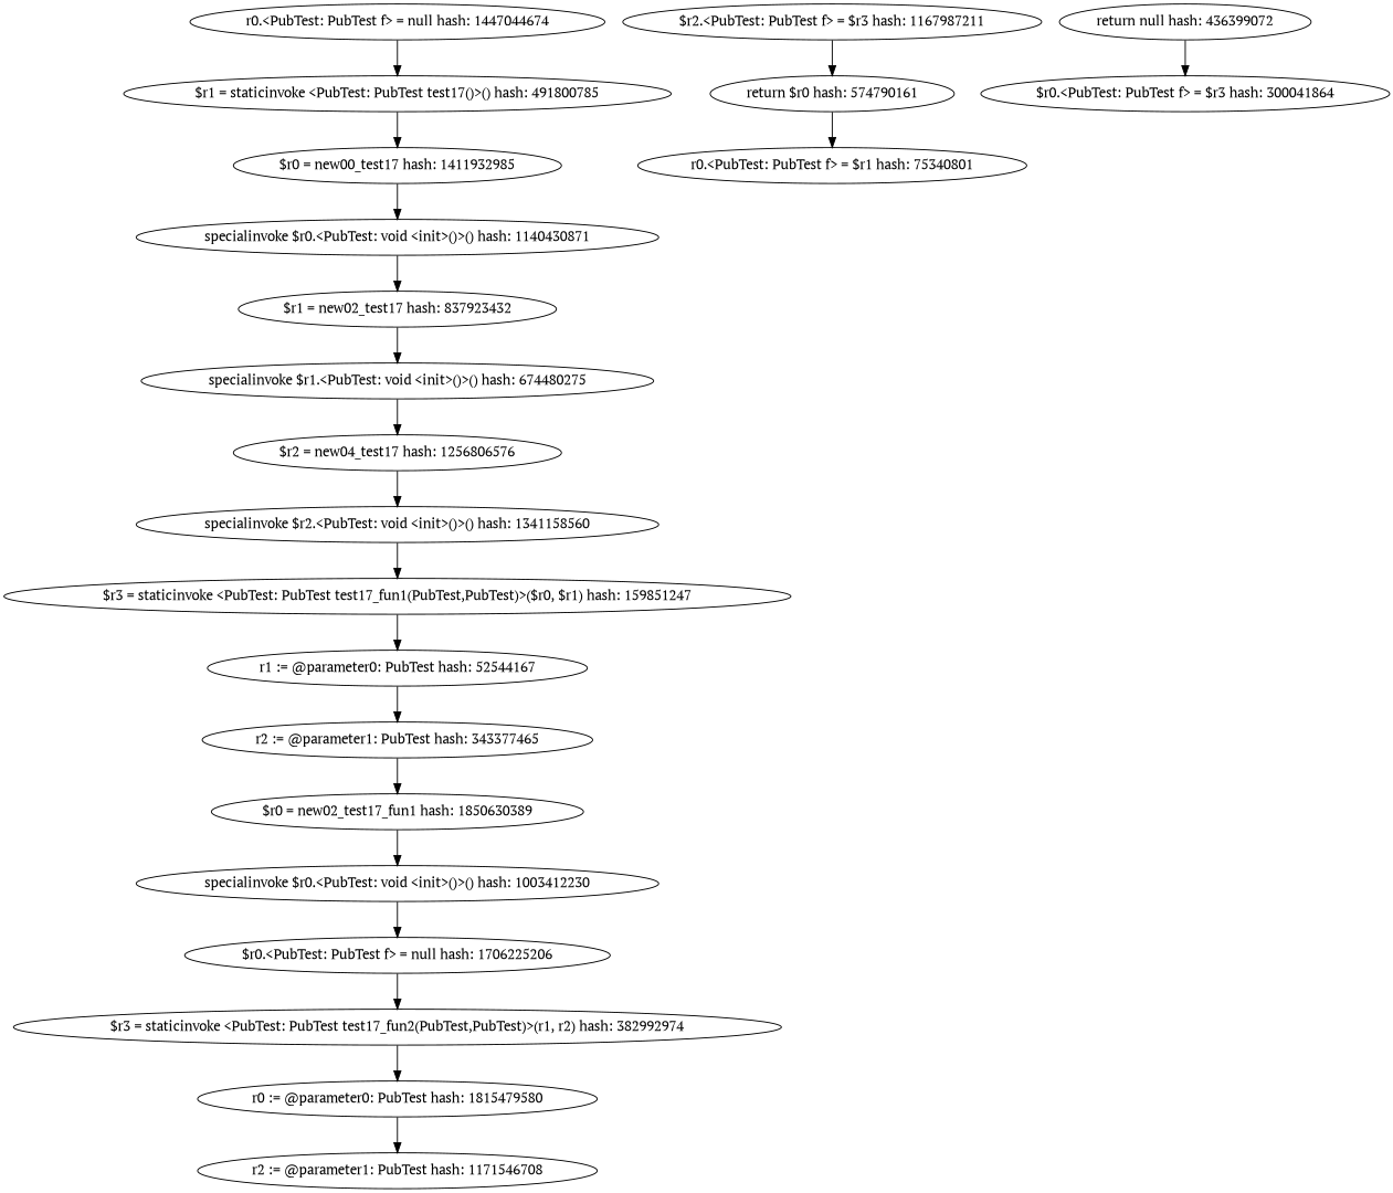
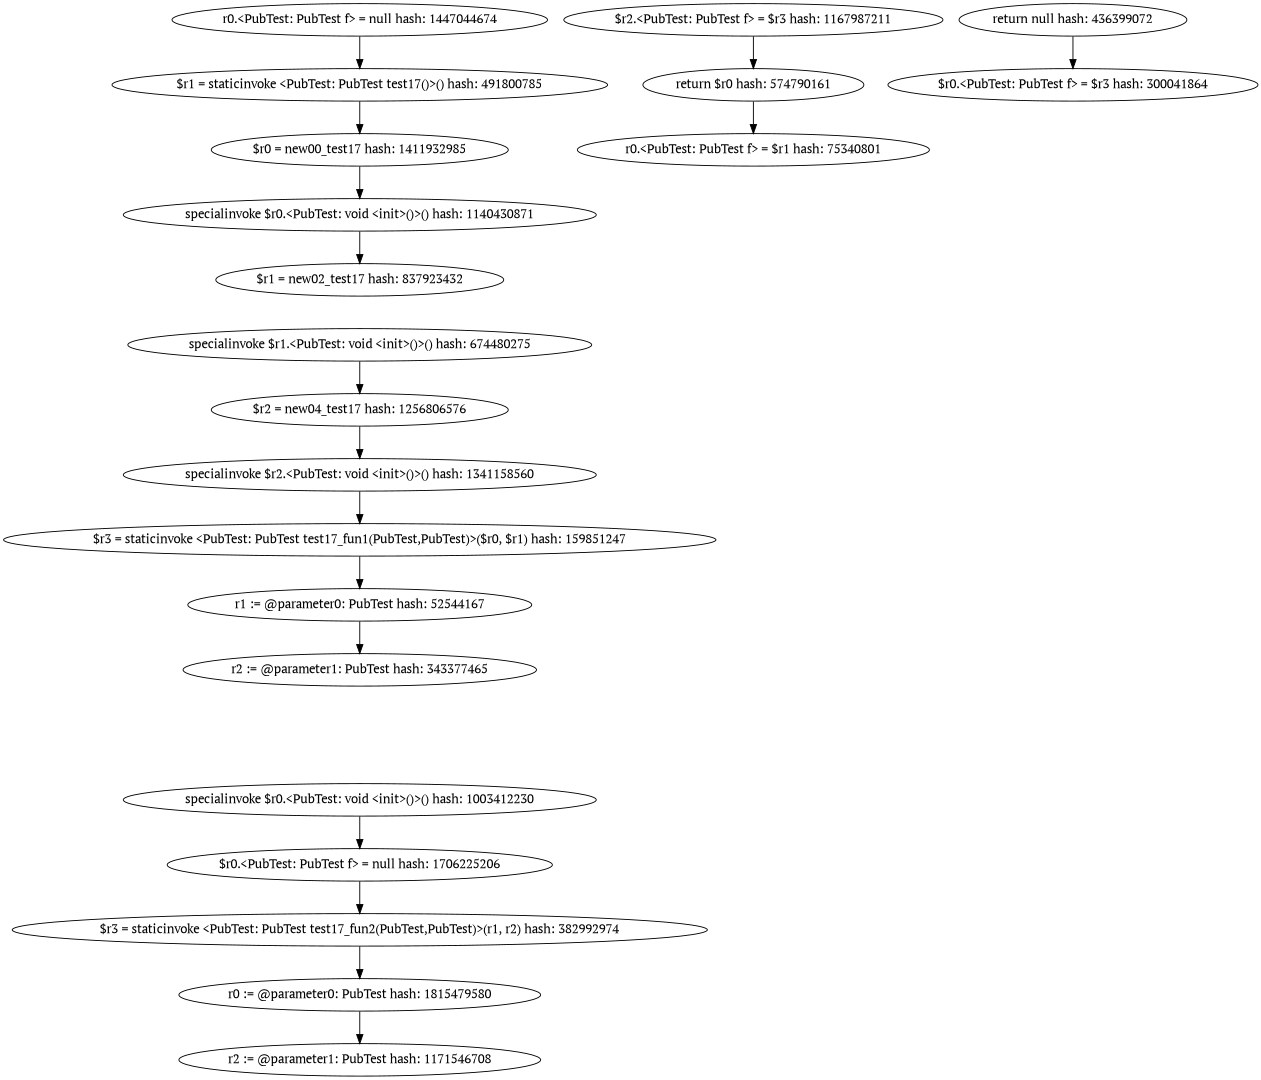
  digraph {
    fontname="PT Serif"
    node [fontname="PT Serif"]
    edge [fontname="PT Serif"]
    "$r0 = new00_test17 hash: 1411932985"
    "specialinvoke $r0.<PubTest: void <init>()>() hash: 1140430871"
    "$r1 = new02_test17 hash: 837923432"
    "specialinvoke $r1.<PubTest: void <init>()>() hash: 674480275"
    "$r2 = new04_test17 hash: 1256806576"
    "specialinvoke $r2.<PubTest: void <init>()>() hash: 1341158560"
    "$r3 = staticinvoke <PubTest: PubTest test17_fun1(PubTest,PubTest)>($r0, $r1) hash: 159851247"
    "r1 := @parameter0: PubTest hash: 52544167"
    n9 [label="r2 := @parameter1: PubTest hash: 343377465"]
    "$r2.<PubTest: PubTest f> = $r3 hash: 1167987211"
    "return $r0 hash: 574790161"
    "r0.<PubTest: PubTest f> = $r1 hash: 75340801"
-   "$r0 = new02_test17_fun1 hash: 1850630389"
    "specialinvoke $r0.<PubTest: void <init>()>() hash: 1003412230"
    "$r0.<PubTest: PubTest f> = null hash: 1706225206"
    "$r3 = staticinvoke <PubTest: PubTest test17_fun2(PubTest,PubTest)>(r1, r2) hash: 382992974"
    "r0 := @parameter0: PubTest hash: 1815479580"
    "r2 := @parameter1: PubTest hash: 1171546708"
    "r0.<PubTest: PubTest f> = null hash: 1447044674"
    "$r1 = staticinvoke <PubTest: PubTest test17()>() hash: 491800785"
    "return null hash: 436399072"
    "$r0.<PubTest: PubTest f> = $r3 hash: 300041864"
    "$r0 = new00_test17 hash: 1411932985" -> "specialinvoke $r0.<PubTest: void <init>()>() hash: 1140430871"
    "specialinvoke $r0.<PubTest: void <init>()>() hash: 1140430871" -> "$r1 = new02_test17 hash: 837923432"
-   "$r1 = new02_test17 hash: 837923432" -> "specialinvoke $r1.<PubTest: void <init>()>() hash: 674480275"
    "specialinvoke $r1.<PubTest: void <init>()>() hash: 674480275" -> "$r2 = new04_test17 hash: 1256806576"
    "$r2 = new04_test17 hash: 1256806576" -> "specialinvoke $r2.<PubTest: void <init>()>() hash: 1341158560"
    "specialinvoke $r2.<PubTest: void <init>()>() hash: 1341158560" -> "$r3 = staticinvoke <PubTest: PubTest test17_fun1(PubTest,PubTest)>($r0, $r1) hash: 159851247"
    "$r3 = staticinvoke <PubTest: PubTest test17_fun1(PubTest,PubTest)>($r0, $r1) hash: 159851247" -> "r1 := @parameter0: PubTest hash: 52544167"
    "r1 := @parameter0: PubTest hash: 52544167" -> n9
-   n9 -> "$r0 = new02_test17_fun1 hash: 1850630389"
    "$r2.<PubTest: PubTest f> = $r3 hash: 1167987211" -> "return $r0 hash: 574790161"
    "return $r0 hash: 574790161" -> "r0.<PubTest: PubTest f> = $r1 hash: 75340801"
-   "$r0 = new02_test17_fun1 hash: 1850630389" -> "specialinvoke $r0.<PubTest: void <init>()>() hash: 1003412230"
    "specialinvoke $r0.<PubTest: void <init>()>() hash: 1003412230" -> "$r0.<PubTest: PubTest f> = null hash: 1706225206"
    "$r0.<PubTest: PubTest f> = null hash: 1706225206" -> "$r3 = staticinvoke <PubTest: PubTest test17_fun2(PubTest,PubTest)>(r1, r2) hash: 382992974"
    "$r3 = staticinvoke <PubTest: PubTest test17_fun2(PubTest,PubTest)>(r1, r2) hash: 382992974" -> "r0 := @parameter0: PubTest hash: 1815479580"
    "r0 := @parameter0: PubTest hash: 1815479580" -> "r2 := @parameter1: PubTest hash: 1171546708"
    "r0.<PubTest: PubTest f> = null hash: 1447044674" -> "$r1 = staticinvoke <PubTest: PubTest test17()>() hash: 491800785"
    "$r1 = staticinvoke <PubTest: PubTest test17()>() hash: 491800785" -> "$r0 = new00_test17 hash: 1411932985"
    "return null hash: 436399072" -> "$r0.<PubTest: PubTest f> = $r3 hash: 300041864"
  }
